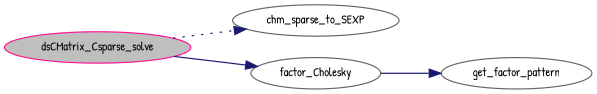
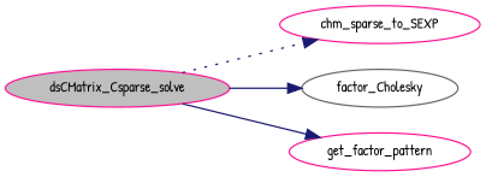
  digraph {
    fontname="Patrick Hand"
    rankdir=LR
    node [color=deeppink fillcolor=white fontname="Patrick Hand" fontsize=10 shape=ellipse style=filled]
    edge [color=midnightblue fontname="Patrick Hand" fontsize=10 labelfontname="FreeSans.ttf" labelfontsize=10 style=solid]
    n1 [fillcolor=grey75 fontcolor=black height=0.2 label=dsCMatrix_Csparse_solve width=0.4]
-   n2 [color=gray40 height=0.2 label=chm_sparse_to_SEXP width=0.4]
+   n2 [height=0.2 label=chm_sparse_to_SEXP width=0.4]
    n3 [color=gray40 height=0.2 label=factor_Cholesky width=0.4]
-   n4 [color=gray40 height=0.2 label=get_factor_pattern width=0.4]
+   n4 [height=0.2 label=get_factor_pattern width=0.4]
    n1 -> n2 [style=dotted]
    n1 -> n3
-   n3 -> n4
+   n1 -> n4
  }
